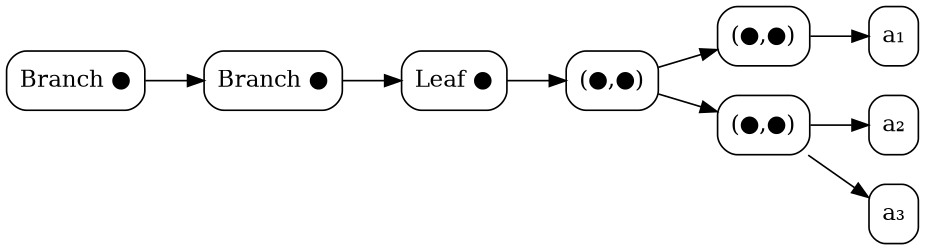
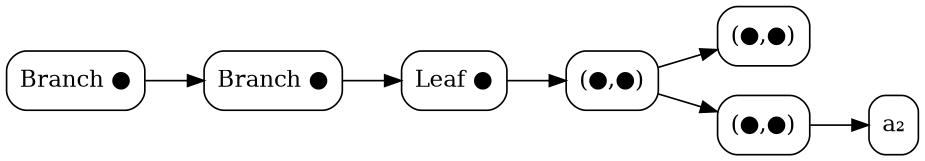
  digraph {
    rankdir=LR
    node ["fixed-size"=true shape=rectangle style=rounded]
    n1 [label="Branch ●" width=0]
    n2 [label="Branch ●" width=0]
    n3 [label="Leaf ●" width=0]
    n4 [label="(●,●)" width=0]
    n5 [label="(●,●)" width=0]
    n6 [label="(●,●)" width=0]
-   "a₁" [width=0]
    "a₂" [width=0]
-   "a₃" [width=0]
    n1 -> n2
    n2 -> n3
    n3 -> n4
    n4 -> n5
    n4 -> n6
-   n5 -> "a₁"
    n6 -> "a₂"
-   n6 -> "a₃"
  }
